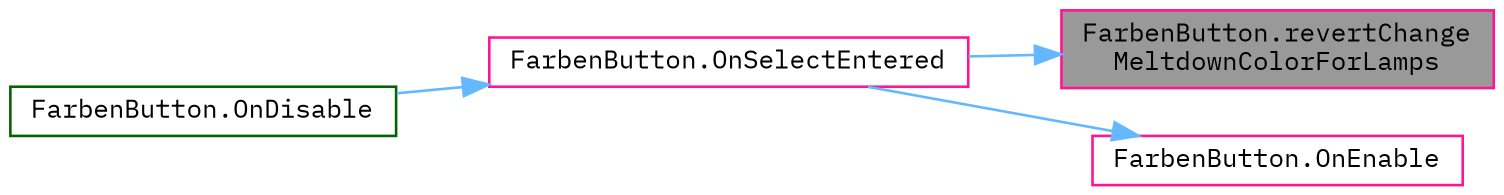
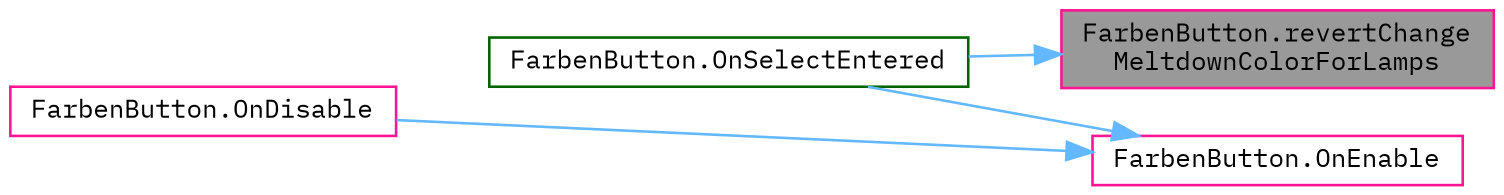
  digraph {
    fontname="IBM Plex Mono"
    rankdir=RL
    node [color=deeppink fillcolor=white fontname="IBM Plex Mono" fontsize=10 shape=box style=filled]
    edge [color=steelblue1 dir=back fontname="IBM Plex Mono" fontsize=10 labelfontname=Helvetica labelfontsize=10 style=solid]
    n1 [fillcolor=grey60 fontcolor=black height=0.2 label="FarbenButton.revertChange\lMeltdownColorForLamps" width=0.4]
-   n2 [height=0.2 label="FarbenButton.OnSelectEntered" width=0.4]
-   n3 [color=darkgreen height=0.2 label="FarbenButton.OnDisable" width=0.4]
+   n2 [color=darkgreen height=0.2 label="FarbenButton.OnSelectEntered" width=0.4]
+   n3 [height=0.2 label="FarbenButton.OnDisable" width=0.4]
    n4 [height=0.2 label="FarbenButton.OnEnable" width=0.4]
    n1 -> n2
-   n2 -> n3
+   n4 -> n3
    n4 -> n2
  }
